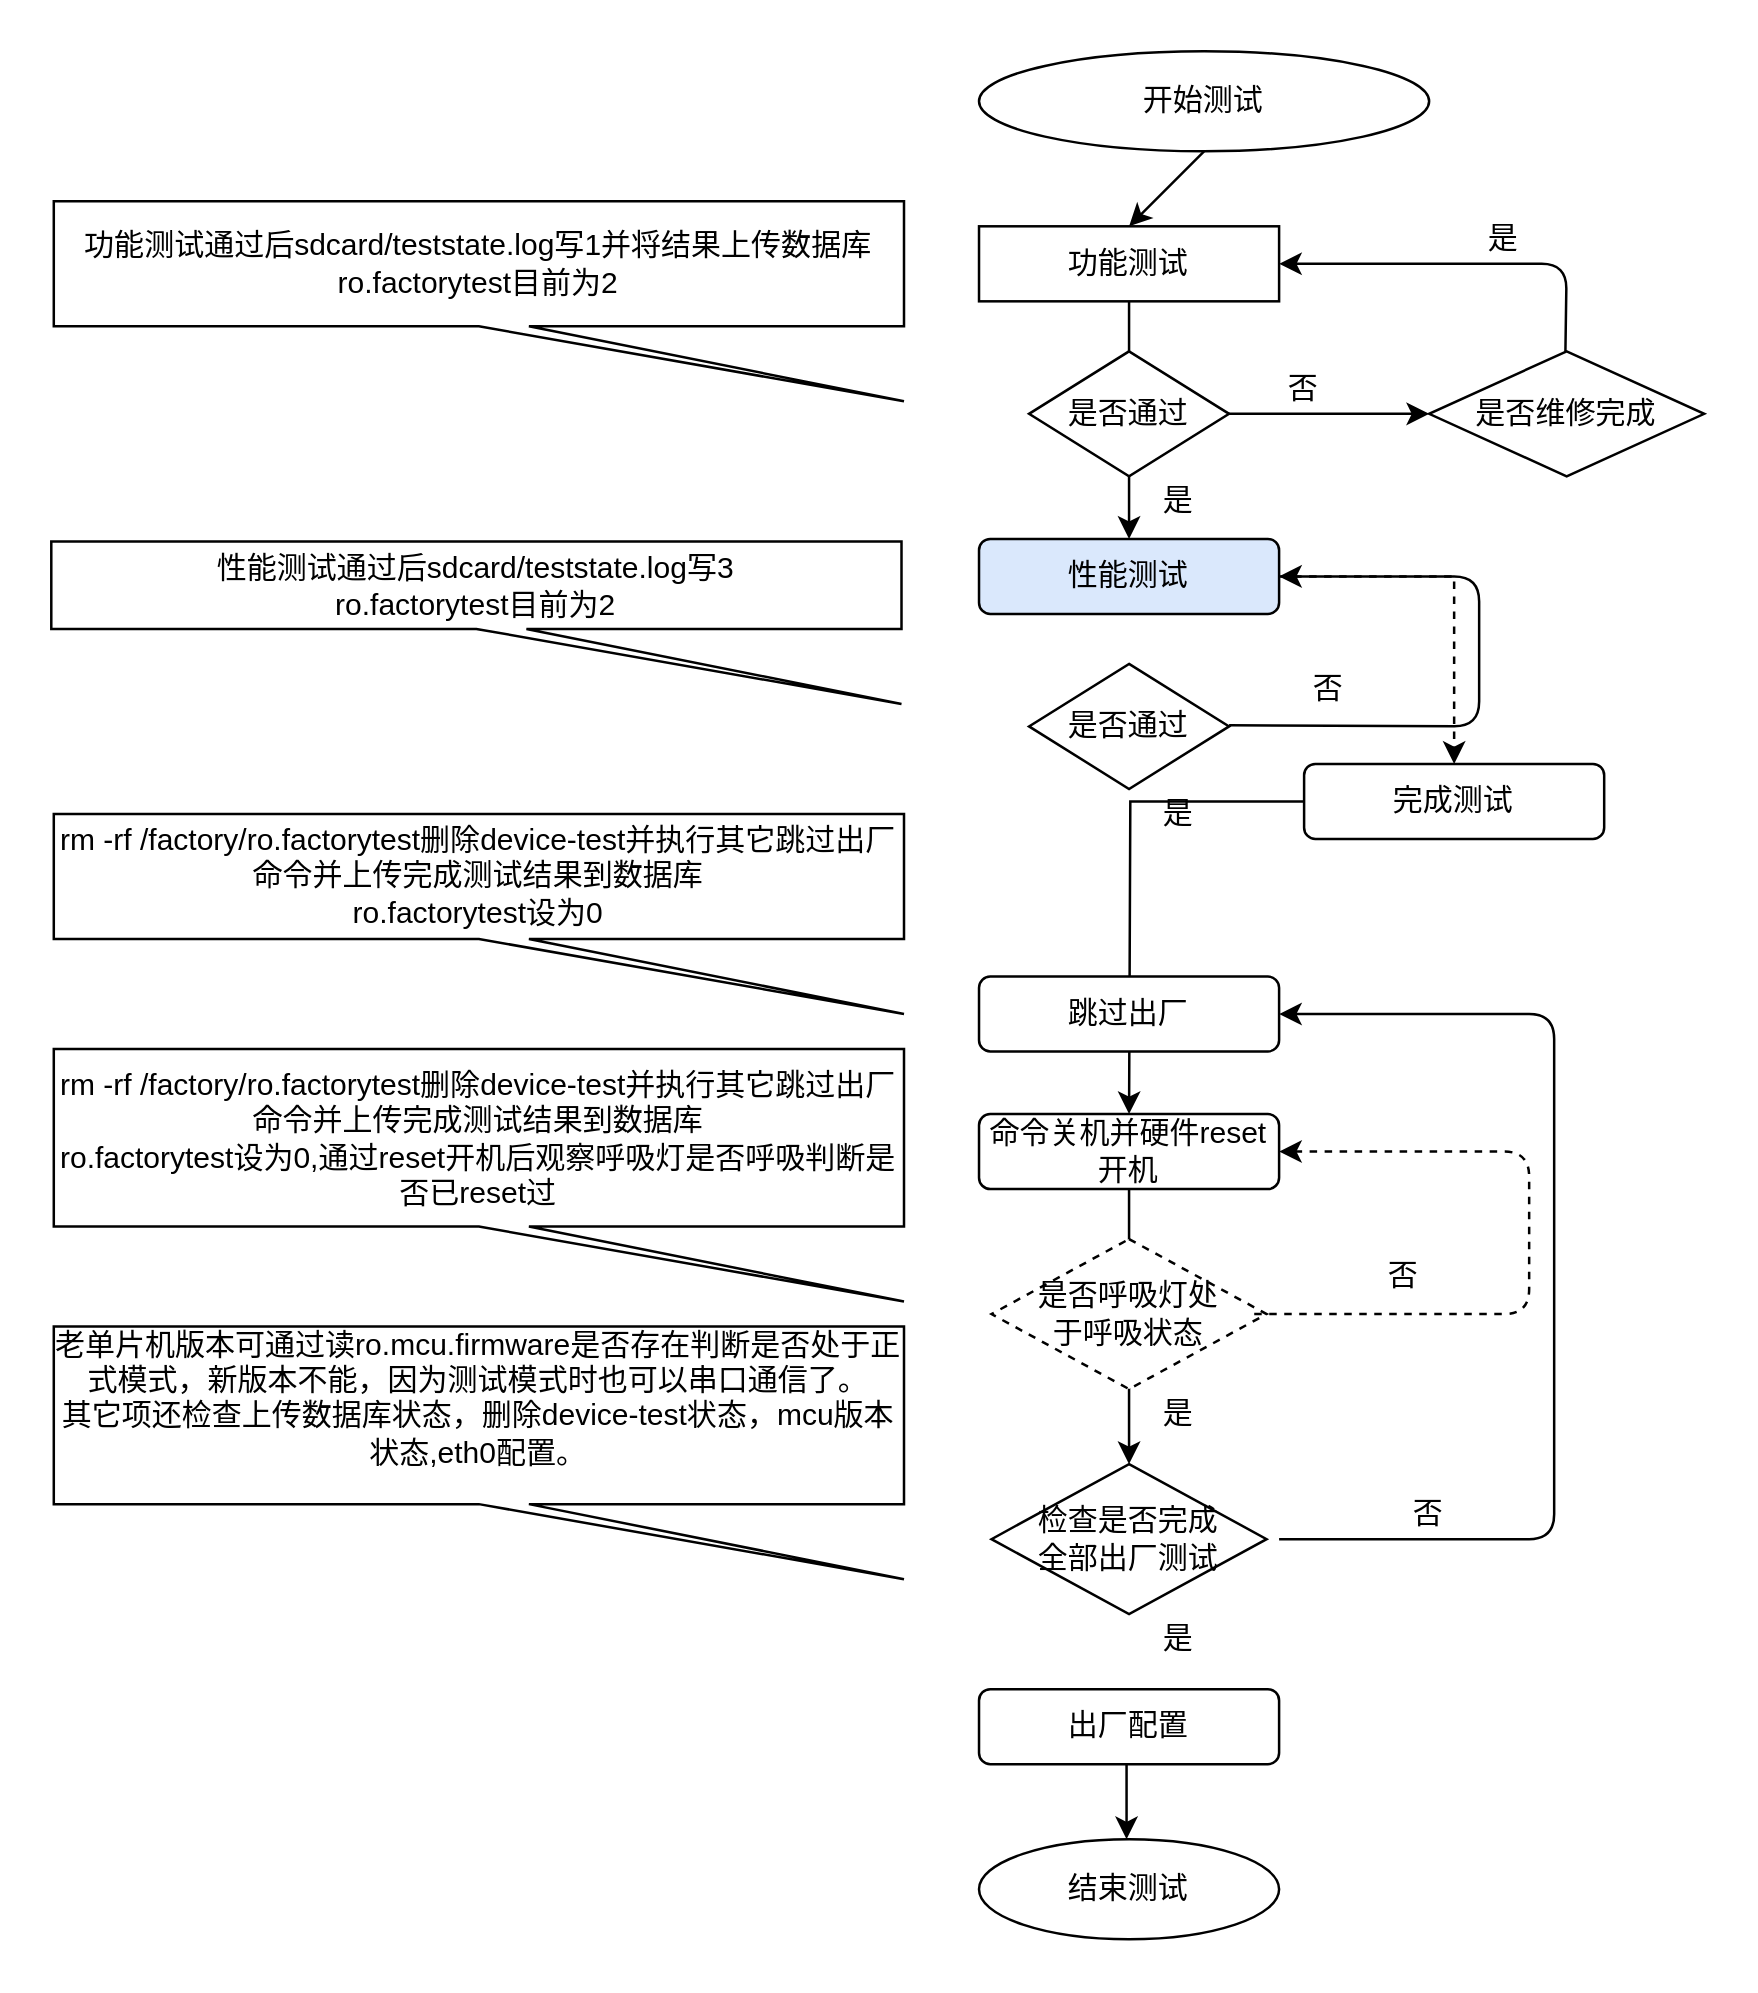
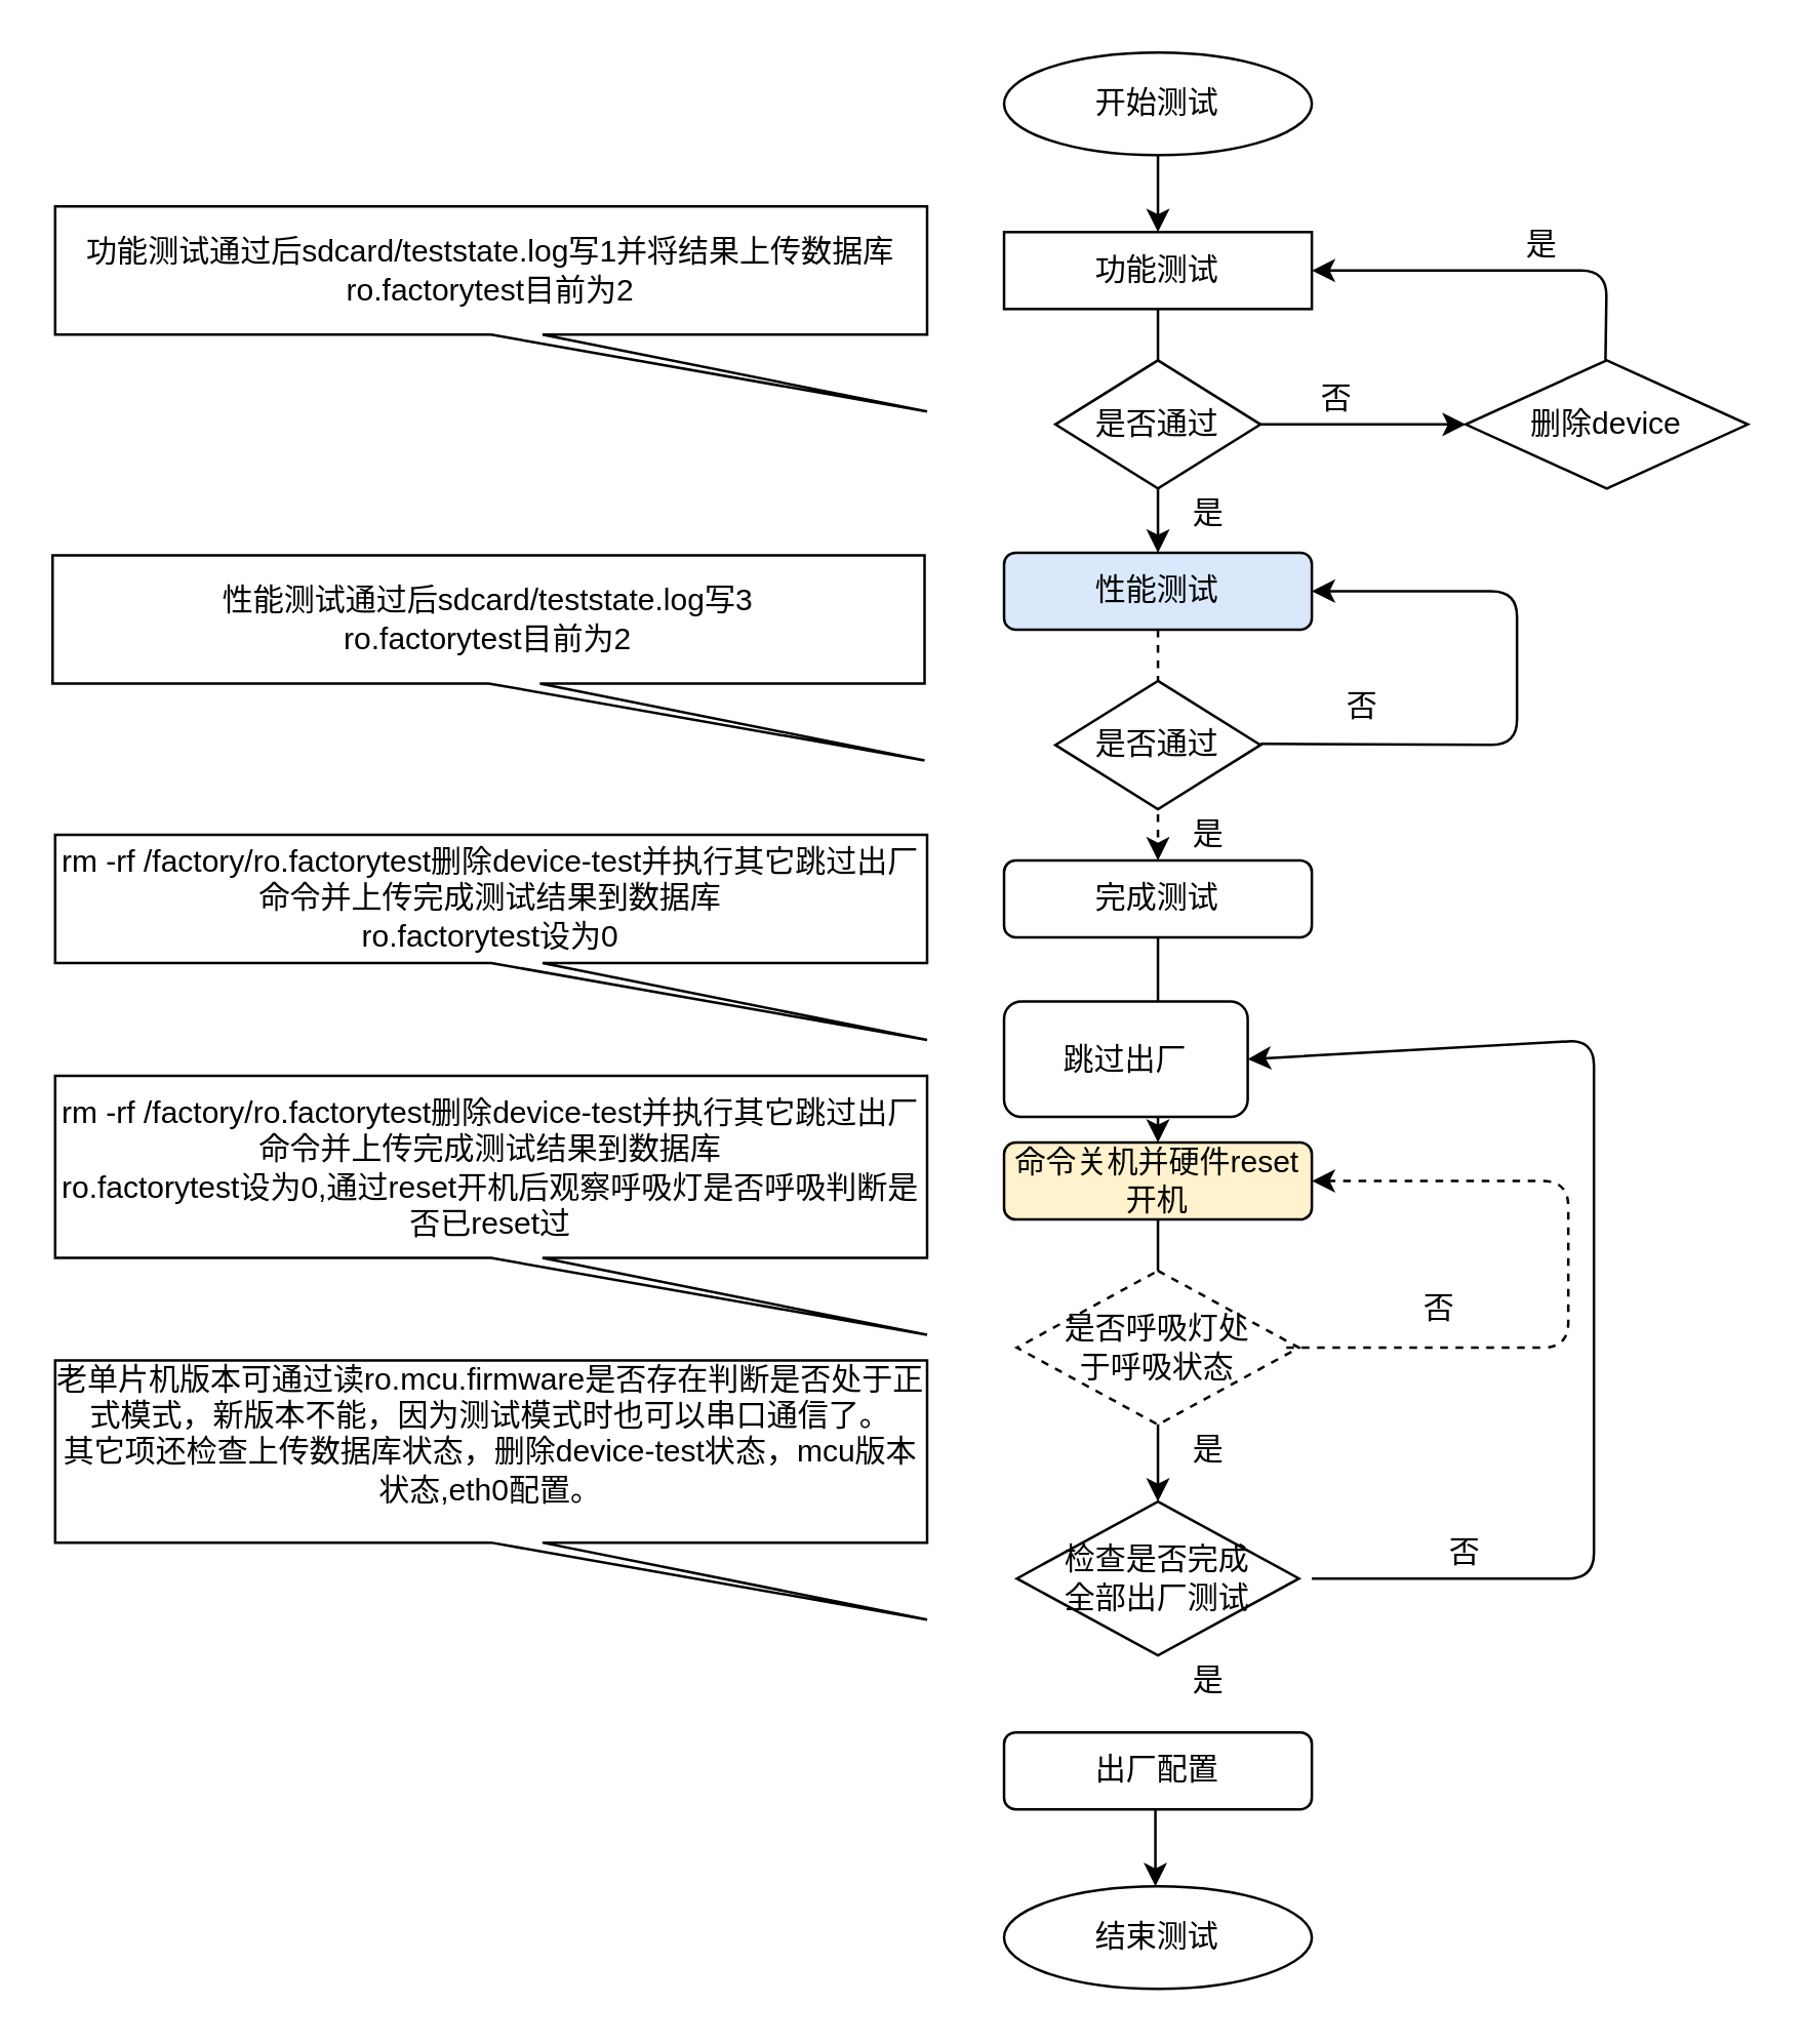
  <mxCell id="0" />
  <mxCell id="1" parent="0" />
- <mxCell id="2" value="开始测试" style="ellipse;whiteSpace=wrap;html=1;" parent="1" vertex="1"><mxGeometry x="391" y="20" width="180" height="40" as="geometry" /></mxCell>
+ <mxCell id="2" value="开始测试" style="ellipse;whiteSpace=wrap;html=1;" parent="1" vertex="1"><mxGeometry x="391" y="20" width="120" height="40" as="geometry" /></mxCell>
  <mxCell id="3" value="" style="edgeStyle=orthogonalEdgeStyle;rounded=0;orthogonalLoop=1;jettySize=auto;html=1;" parent="1" source="4" edge="1"><mxGeometry relative="1" as="geometry"><mxPoint x="451" y="215" as="targetPoint" /></mxGeometry></mxCell>
  <mxCell id="4" value="功能测试" style="rounded=1;whiteSpace=wrap;html=1;arcSize=0;" parent="1" vertex="1"><mxGeometry x="391" y="90" width="120" height="30" as="geometry" /></mxCell>
  <mxCell id="5" value="" style="edgeStyle=orthogonalEdgeStyle;rounded=0;orthogonalLoop=1;jettySize=auto;html=1;dashed=1;" parent="1" source="6" target="8" edge="1"><mxGeometry relative="1" as="geometry" /></mxCell>
  <mxCell id="6" value="性能测试" style="rounded=1;whiteSpace=wrap;html=1;fillColor=#dae8fc;" parent="1" vertex="1"><mxGeometry x="391" y="215" width="120" height="30" as="geometry" /></mxCell>
  <mxCell id="7" value="" style="edgeStyle=orthogonalEdgeStyle;rounded=0;orthogonalLoop=1;jettySize=auto;html=1;" parent="1" source="8" edge="1"><mxGeometry relative="1" as="geometry"><mxPoint x="451" y="445" as="targetPoint" /></mxGeometry></mxCell>
- <mxCell id="8" value="完成测试" style="rounded=1;whiteSpace=wrap;html=1;" parent="1" vertex="1"><mxGeometry x="521" y="305" width="120" height="30" as="geometry" /></mxCell>
- <mxCell id="9" value="跳过出厂" style="rounded=1;whiteSpace=wrap;html=1;" parent="1" vertex="1"><mxGeometry x="391" y="390" width="120" height="30" as="geometry" /></mxCell>
+ <mxCell id="8" value="完成测试" style="rounded=1;whiteSpace=wrap;html=1;" parent="1" vertex="1"><mxGeometry x="391" y="335" width="120" height="30" as="geometry" /></mxCell>
+ <mxCell id="9" value="跳过出厂" style="rounded=1;whiteSpace=wrap;html=1;" parent="1" vertex="1"><mxGeometry x="391" y="390" width="95" height="45" as="geometry" /></mxCell>
  <mxCell id="10" value="" style="endArrow=classic;html=1;exitX=0.5;exitY=1;exitDx=0;exitDy=0;" parent="1" source="2" edge="1"><mxGeometry width="50" height="50" relative="1" as="geometry"><mxPoint x="391" y="200" as="sourcePoint" /><mxPoint x="451" y="90" as="targetPoint" /></mxGeometry></mxCell>
  <mxCell id="11" value="" style="edgeStyle=orthogonalEdgeStyle;rounded=0;orthogonalLoop=1;jettySize=auto;html=1;" parent="1" source="12" target="13" edge="1"><mxGeometry relative="1" as="geometry" /></mxCell>
  <mxCell id="12" value="是否通过" style="rhombus;whiteSpace=wrap;html=1;" parent="1" vertex="1"><mxGeometry x="411" y="140" width="80" height="50" as="geometry" /></mxCell>
- <mxCell id="13" value="是否维修完成" style="rhombus;whiteSpace=wrap;html=1;" parent="1" vertex="1"><mxGeometry x="571" y="140" width="110" height="50" as="geometry" /></mxCell>
+ <mxCell id="13" value="删除device" style="rhombus;whiteSpace=wrap;html=1;" parent="1" vertex="1"><mxGeometry x="571" y="140" width="110" height="50" as="geometry" /></mxCell>
  <mxCell id="14" value="是&lt;br&gt;" style="text;html=1;strokeColor=none;fillColor=none;align=center;verticalAlign=middle;whiteSpace=wrap;rounded=0;" parent="1" vertex="1"><mxGeometry x="451" y="190" width="40" height="20" as="geometry" /></mxCell>
  <mxCell id="15" value="否&lt;br&gt;" style="text;html=1;strokeColor=none;fillColor=none;align=center;verticalAlign=middle;whiteSpace=wrap;rounded=0;" parent="1" vertex="1"><mxGeometry x="501" y="145" width="40" height="20" as="geometry" /></mxCell>
  <mxCell id="16" value="" style="endArrow=classic;html=1;entryX=1;entryY=0.5;entryDx=0;entryDy=0;" parent="1" target="4" edge="1"><mxGeometry width="50" height="50" relative="1" as="geometry"><mxPoint x="625.5" y="140" as="sourcePoint" /><mxPoint x="625.5" y="65" as="targetPoint" /><Array as="points"><mxPoint x="626" y="105" /></Array></mxGeometry></mxCell>
  <mxCell id="17" value="是&lt;br&gt;" style="text;html=1;strokeColor=none;fillColor=none;align=center;verticalAlign=middle;whiteSpace=wrap;rounded=0;" parent="1" vertex="1"><mxGeometry x="581" y="85" width="40" height="20" as="geometry" /></mxCell>
  <mxCell id="18" value="是否通过" style="rhombus;whiteSpace=wrap;html=1;" parent="1" vertex="1"><mxGeometry x="411" y="265" width="80" height="50" as="geometry" /></mxCell>
  <mxCell id="19" value="是&lt;br&gt;" style="text;html=1;strokeColor=none;fillColor=none;align=center;verticalAlign=middle;whiteSpace=wrap;rounded=0;" parent="1" vertex="1"><mxGeometry x="451" y="315" width="40" height="20" as="geometry" /></mxCell>
  <mxCell id="20" value="否&lt;br&gt;" style="text;html=1;strokeColor=none;fillColor=none;align=center;verticalAlign=middle;whiteSpace=wrap;rounded=0;" parent="1" vertex="1"><mxGeometry x="511" y="265" width="40" height="20" as="geometry" /></mxCell>
  <mxCell id="21" value="" style="endArrow=classic;html=1;entryX=1;entryY=0.5;entryDx=0;entryDy=0;" parent="1" target="6" edge="1"><mxGeometry width="50" height="50" relative="1" as="geometry"><mxPoint x="491" y="289.5" as="sourcePoint" /><mxPoint x="581" y="289.5" as="targetPoint" /><Array as="points"><mxPoint x="591" y="290" /><mxPoint x="591" y="230" /></Array></mxGeometry></mxCell>
  <mxCell id="22" value="功能测试通过后sdcard/teststate.log写1并将结果上传数据库&lt;br&gt;ro.factorytest目前为2&lt;br&gt;" style="shape=callout;whiteSpace=wrap;html=1;perimeter=calloutPerimeter;position2=1;" parent="1" vertex="1"><mxGeometry x="21" y="80" width="340" height="80" as="geometry" /></mxCell>
- <mxCell id="23" value="性能测试通过后sdcard/teststate.log写3&lt;br&gt;ro.factorytest目前为2&lt;br&gt;" style="shape=callout;whiteSpace=wrap;html=1;perimeter=calloutPerimeter;position2=1;" parent="1" vertex="1"><mxGeometry x="20" y="216" width="340" height="65" as="geometry" /></mxCell>
+ <mxCell id="23" value="性能测试通过后sdcard/teststate.log写3&lt;br&gt;ro.factorytest目前为2&lt;br&gt;" style="shape=callout;whiteSpace=wrap;html=1;perimeter=calloutPerimeter;position2=1;" parent="1" vertex="1"><mxGeometry x="20" y="216" width="340" height="80" as="geometry" /></mxCell>
  <mxCell id="24" value="rm -rf /factory/ro.factorytest删除device-test并执行其它跳过出厂命令并上传完成测试结果到数据库&lt;br&gt;ro.factorytest设为0&lt;br&gt;" style="shape=callout;whiteSpace=wrap;html=1;perimeter=calloutPerimeter;position2=1;" parent="1" vertex="1"><mxGeometry x="21" y="325" width="340" height="80" as="geometry" /></mxCell>
- <mxCell id="25" value="命令关机并硬件reset开机" style="rounded=1;whiteSpace=wrap;html=1;" parent="1" vertex="1"><mxGeometry x="391" y="445" width="120" height="30" as="geometry" /></mxCell>
+ <mxCell id="25" value="命令关机并硬件reset开机" style="rounded=1;whiteSpace=wrap;html=1;fillColor=#fff2cc;" parent="1" vertex="1"><mxGeometry x="391" y="445" width="120" height="30" as="geometry" /></mxCell>
  <mxCell id="26" value="出厂配置" style="rounded=1;whiteSpace=wrap;html=1;" parent="1" vertex="1"><mxGeometry x="391" y="675" width="120" height="30" as="geometry" /></mxCell>
  <mxCell id="27" value="" style="endArrow=classic;html=1;" parent="1" edge="1"><mxGeometry width="50" height="50" relative="1" as="geometry"><mxPoint x="451" y="475" as="sourcePoint" /><mxPoint x="451" y="585" as="targetPoint" /></mxGeometry></mxCell>
  <mxCell id="28" value="rm -rf /factory/ro.factorytest删除device-test并执行其它跳过出厂命令并上传完成测试结果到数据库&lt;br&gt;ro.factorytest设为0,通过reset开机后观察呼吸灯是否呼吸判断是否已reset过&lt;br&gt;" style="shape=callout;whiteSpace=wrap;html=1;perimeter=calloutPerimeter;position2=1;" parent="1" vertex="1"><mxGeometry x="21" y="419" width="340" height="101" as="geometry" /></mxCell>
  <mxCell id="29" value="是否呼吸灯处&lt;br&gt;于呼吸状态" style="rhombus;whiteSpace=wrap;html=1;dashed=1;" parent="1" vertex="1"><mxGeometry x="396" y="495" width="110" height="60" as="geometry" /></mxCell>
  <mxCell id="30" value="是&lt;br&gt;" style="text;html=1;strokeColor=none;fillColor=none;align=center;verticalAlign=middle;whiteSpace=wrap;rounded=0;" parent="1" vertex="1"><mxGeometry x="451" y="555" width="40" height="20" as="geometry" /></mxCell>
  <mxCell id="31" value="是&lt;br&gt;" style="text;html=1;strokeColor=none;fillColor=none;align=center;verticalAlign=middle;whiteSpace=wrap;rounded=0;" parent="1" vertex="1"><mxGeometry x="331" y="540" width="40" height="20" as="geometry" /></mxCell>
  <mxCell id="32" value="" style="endArrow=classic;html=1;entryX=1;entryY=0.5;entryDx=0;entryDy=0;exitX=0.955;exitY=0.5;exitDx=0;exitDy=0;exitPerimeter=0;dashed=1;" parent="1" source="29" target="25" edge="1"><mxGeometry width="50" height="50" relative="1" as="geometry"><mxPoint x="511" y="524.5" as="sourcePoint" /><mxPoint x="531" y="465" as="targetPoint" /><Array as="points"><mxPoint x="611" y="525" /><mxPoint x="611" y="460" /></Array></mxGeometry></mxCell>
  <mxCell id="33" value="否&lt;br&gt;" style="text;html=1;strokeColor=none;fillColor=none;align=center;verticalAlign=middle;whiteSpace=wrap;rounded=0;" parent="1" vertex="1"><mxGeometry x="541" y="500" width="40" height="20" as="geometry" /></mxCell>
  <mxCell id="34" value="老单片机版本可通过读ro.mcu.firmware是否存在判断是否处于正式模式，新版本不能，因为测试模式时也可以串口通信了。&lt;br&gt;其它项还检查上传数据库状态，删除device-test状态，mcu版本状态,eth0配置。&lt;br&gt;&lt;br&gt;" style="shape=callout;whiteSpace=wrap;html=1;perimeter=calloutPerimeter;position2=1;" parent="1" vertex="1"><mxGeometry x="21" y="530" width="340" height="101" as="geometry" /></mxCell>
  <mxCell id="35" value="结束测试" style="ellipse;whiteSpace=wrap;html=1;" parent="1" vertex="1"><mxGeometry x="391" y="735" width="120" height="40" as="geometry" /></mxCell>
  <mxCell id="36" value="" style="endArrow=classic;html=1;exitX=0.5;exitY=1;exitDx=0;exitDy=0;" parent="1" edge="1"><mxGeometry width="50" height="50" relative="1" as="geometry"><mxPoint x="450" y="705" as="sourcePoint" /><mxPoint x="450" y="735" as="targetPoint" /></mxGeometry></mxCell>
  <mxCell id="37" value="检查是否完成&lt;br&gt;全部出厂测试&lt;br&gt;" style="rhombus;whiteSpace=wrap;html=1;" parent="1" vertex="1"><mxGeometry x="396" y="585" width="110" height="60" as="geometry" /></mxCell>
  <mxCell id="38" value="是&lt;br&gt;" style="text;html=1;strokeColor=none;fillColor=none;align=center;verticalAlign=middle;whiteSpace=wrap;rounded=0;" parent="1" vertex="1"><mxGeometry x="451" y="645" width="40" height="20" as="geometry" /></mxCell>
  <mxCell id="39" value="" style="endArrow=classic;html=1;entryX=1;entryY=0.5;entryDx=0;entryDy=0;" parent="1" target="9" edge="1"><mxGeometry width="50" height="50" relative="1" as="geometry"><mxPoint x="511" y="615" as="sourcePoint" /><mxPoint x="621" y="395" as="targetPoint" /><Array as="points"><mxPoint x="621" y="615" /><mxPoint x="621" y="555" /><mxPoint x="621" y="405" /></Array></mxGeometry></mxCell>
  <mxCell id="40" value="否&lt;br&gt;" style="text;html=1;strokeColor=none;fillColor=none;align=center;verticalAlign=middle;whiteSpace=wrap;rounded=0;" parent="1" vertex="1"><mxGeometry x="551" y="595" width="40" height="20" as="geometry" /></mxCell>
